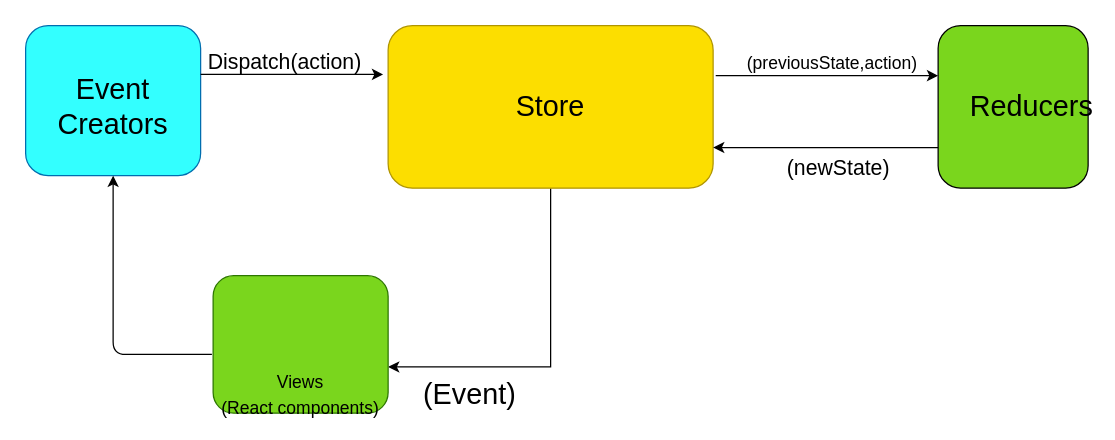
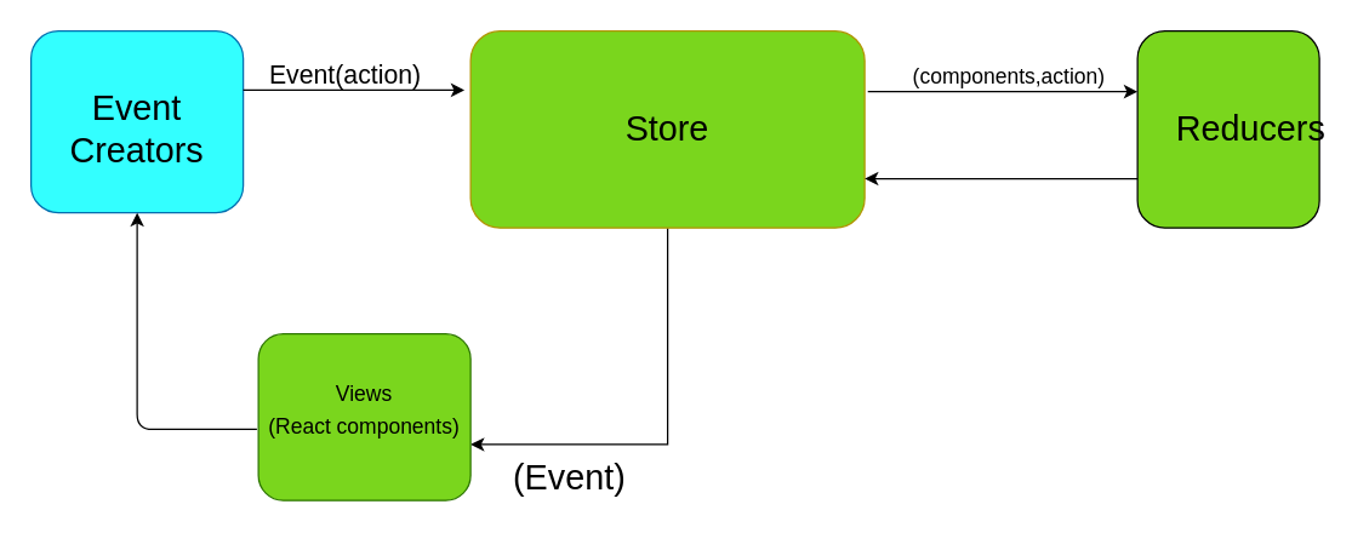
  <mxCell id="0" />
  <mxCell id="1" parent="0" />
  <mxCell id="2" style="edgeStyle=orthogonalEdgeStyle;rounded=0;orthogonalLoop=1;jettySize=auto;html=1;exitX=0.5;exitY=1;exitDx=0;exitDy=0;entryX=1;entryY=0.664;entryDx=0;entryDy=0;entryPerimeter=0;" edge="1" parent="1" source="3" target="6"><mxGeometry relative="1" as="geometry"><mxPoint x="480" y="270" as="targetPoint" /></mxGeometry></mxCell>
- <mxCell id="3" value="&lt;font style=&quot;font-size: 23px&quot;&gt;Store&lt;/font&gt;" style="rounded=1;whiteSpace=wrap;html=1;strokeColor=#B09500;fontColor=#000000;fillColor=#FCDE00;" vertex="1" parent="1"><mxGeometry x="310" y="20" width="260" height="130" as="geometry" /></mxCell>
+ <mxCell id="3" value="&lt;font style=&quot;font-size: 23px&quot;&gt;Store&lt;/font&gt;" style="rounded=1;whiteSpace=wrap;html=1;strokeColor=#B09500;fontColor=#000000;fillColor=#7ad61d;" vertex="1" parent="1"><mxGeometry x="310" y="20" width="260" height="130" as="geometry" /></mxCell>
  <mxCell id="4" value="" style="rounded=1;whiteSpace=wrap;html=1;strokeColor=#006EAF;fontColor=#ffffff;fillColor=#33FFFF;" vertex="1" parent="1"><mxGeometry x="20" y="20" width="140" height="120" as="geometry" /></mxCell>
  <mxCell id="5" value="" style="rounded=1;whiteSpace=wrap;html=1;fillColor=#7AD61D;" vertex="1" parent="1"><mxGeometry x="750" y="20" width="120" height="130" as="geometry" /></mxCell>
  <mxCell id="6" value="" style="rounded=1;whiteSpace=wrap;html=1;strokeColor=#2D7600;fontColor=#ffffff;fillColor=#7AD61D;" vertex="1" parent="1"><mxGeometry x="170" y="220" width="140" height="110" as="geometry" /></mxCell>
  <mxCell id="7" value="Event Creators" style="text;html=1;strokeColor=none;fillColor=none;align=center;verticalAlign=middle;whiteSpace=wrap;rounded=0;fontSize=23;" vertex="1" parent="1"><mxGeometry x="70" y="75" width="40" height="20" as="geometry" /></mxCell>
  <mxCell id="8" value="Reducers" style="text;html=1;strokeColor=none;fillColor=none;align=center;verticalAlign=middle;whiteSpace=wrap;rounded=0;fontSize=23;" vertex="1" parent="1"><mxGeometry x="805" y="75" width="40" height="20" as="geometry" /></mxCell>
  <mxCell id="9" value="(Event)" style="text;html=1;align=center;verticalAlign=middle;resizable=0;points=[];autosize=1;strokeColor=none;fontSize=23;" vertex="1" parent="1"><mxGeometry x="335" y="300" width="80" height="30" as="geometry" /></mxCell>
  <mxCell id="10" value="" style="endArrow=classic;html=1;fontSize=23;exitX=1.008;exitY=0.308;exitDx=0;exitDy=0;exitPerimeter=0;" edge="1" parent="1" source="3"><mxGeometry width="50" height="50" relative="1" as="geometry"><mxPoint x="650" y="100" as="sourcePoint" /><mxPoint x="750" y="60" as="targetPoint" /></mxGeometry></mxCell>
  <mxCell id="11" value="" style="endArrow=classic;html=1;fontSize=23;exitX=0;exitY=0.75;exitDx=0;exitDy=0;entryX=1;entryY=0.75;entryDx=0;entryDy=0;" edge="1" parent="1" source="5" target="3"><mxGeometry width="50" height="50" relative="1" as="geometry"><mxPoint x="400" y="240" as="sourcePoint" /><mxPoint x="600" y="150" as="targetPoint" /></mxGeometry></mxCell>
- <mxCell id="12" value="(previousState,action)" style="text;html=1;align=center;verticalAlign=middle;resizable=0;points=[];autosize=1;strokeColor=none;fontSize=14;" vertex="1" parent="1"><mxGeometry x="590" y="40" width="150" height="20" as="geometry" /></mxCell>
- <mxCell id="13" value="(newState)" style="text;html=1;align=center;verticalAlign=middle;resizable=0;points=[];autosize=1;strokeColor=none;fontSize=17;" vertex="1" parent="1"><mxGeometry x="620" y="120" width="100" height="30" as="geometry" /></mxCell>
+ <mxCell id="12" value="(components,action)" style="text;html=1;align=center;verticalAlign=middle;resizable=0;points=[];autosize=1;strokeColor=none;fontSize=14;" vertex="1" parent="1"><mxGeometry x="590" y="40" width="150" height="20" as="geometry" /></mxCell>
  <mxCell id="14" value="" style="endArrow=classic;html=1;fontSize=17;exitX=-0.007;exitY=0.573;exitDx=0;exitDy=0;exitPerimeter=0;entryX=0.5;entryY=1;entryDx=0;entryDy=0;" edge="1" parent="1" source="6" target="4"><mxGeometry width="50" height="50" relative="1" as="geometry"><mxPoint x="400" y="230" as="sourcePoint" /><mxPoint x="450" y="180" as="targetPoint" /><Array as="points"><mxPoint x="90" y="283" /></Array></mxGeometry></mxCell>
  <mxCell id="15" value="" style="endArrow=classic;html=1;fontSize=17;exitX=1;exitY=0.325;exitDx=0;exitDy=0;exitPerimeter=0;" edge="1" parent="1" source="4"><mxGeometry width="50" height="50" relative="1" as="geometry"><mxPoint x="400" y="230" as="sourcePoint" /><mxPoint x="306" y="59" as="targetPoint" /><Array as="points" /></mxGeometry></mxCell>
- <mxCell id="16" value="&amp;nbsp; &amp;nbsp;Dispatch(action)" style="text;html=1;align=center;verticalAlign=middle;resizable=0;points=[];autosize=1;strokeColor=none;fontSize=17;" vertex="1" parent="1"><mxGeometry x="145" y="35" width="150" height="30" as="geometry" /></mxCell>
- <mxCell id="17" value="&lt;span style=&quot;font-size: 14px;&quot;&gt;Views&lt;/span&gt;&lt;br style=&quot;font-size: 14px;&quot;&gt;&lt;span style=&quot;font-size: 14px;&quot;&gt;(React components)&lt;/span&gt;" style="text;html=1;strokeColor=none;fillColor=none;align=center;verticalAlign=middle;whiteSpace=wrap;rounded=0;fontSize=17;" vertex="1" parent="1"><mxGeometry x="175" y="305" width="130" height="20" as="geometry" /></mxCell>
+ <mxCell id="16" value="&amp;nbsp; &amp;nbsp;Event(action)" style="text;html=1;align=center;verticalAlign=middle;resizable=0;points=[];autosize=1;strokeColor=none;fontSize=17;" vertex="1" parent="1"><mxGeometry x="145" y="35" width="150" height="30" as="geometry" /></mxCell>
+ <mxCell id="17" value="&lt;span style=&quot;font-size: 14px;&quot;&gt;Views&lt;/span&gt;&lt;br style=&quot;font-size: 14px;&quot;&gt;&lt;span style=&quot;font-size: 14px;&quot;&gt;(React components)&lt;/span&gt;" style="text;html=1;strokeColor=none;fillColor=none;align=center;verticalAlign=middle;whiteSpace=wrap;rounded=0;fontSize=17;" vertex="1" parent="1"><mxGeometry x="175" y="260" width="130" height="20" as="geometry" /></mxCell>
